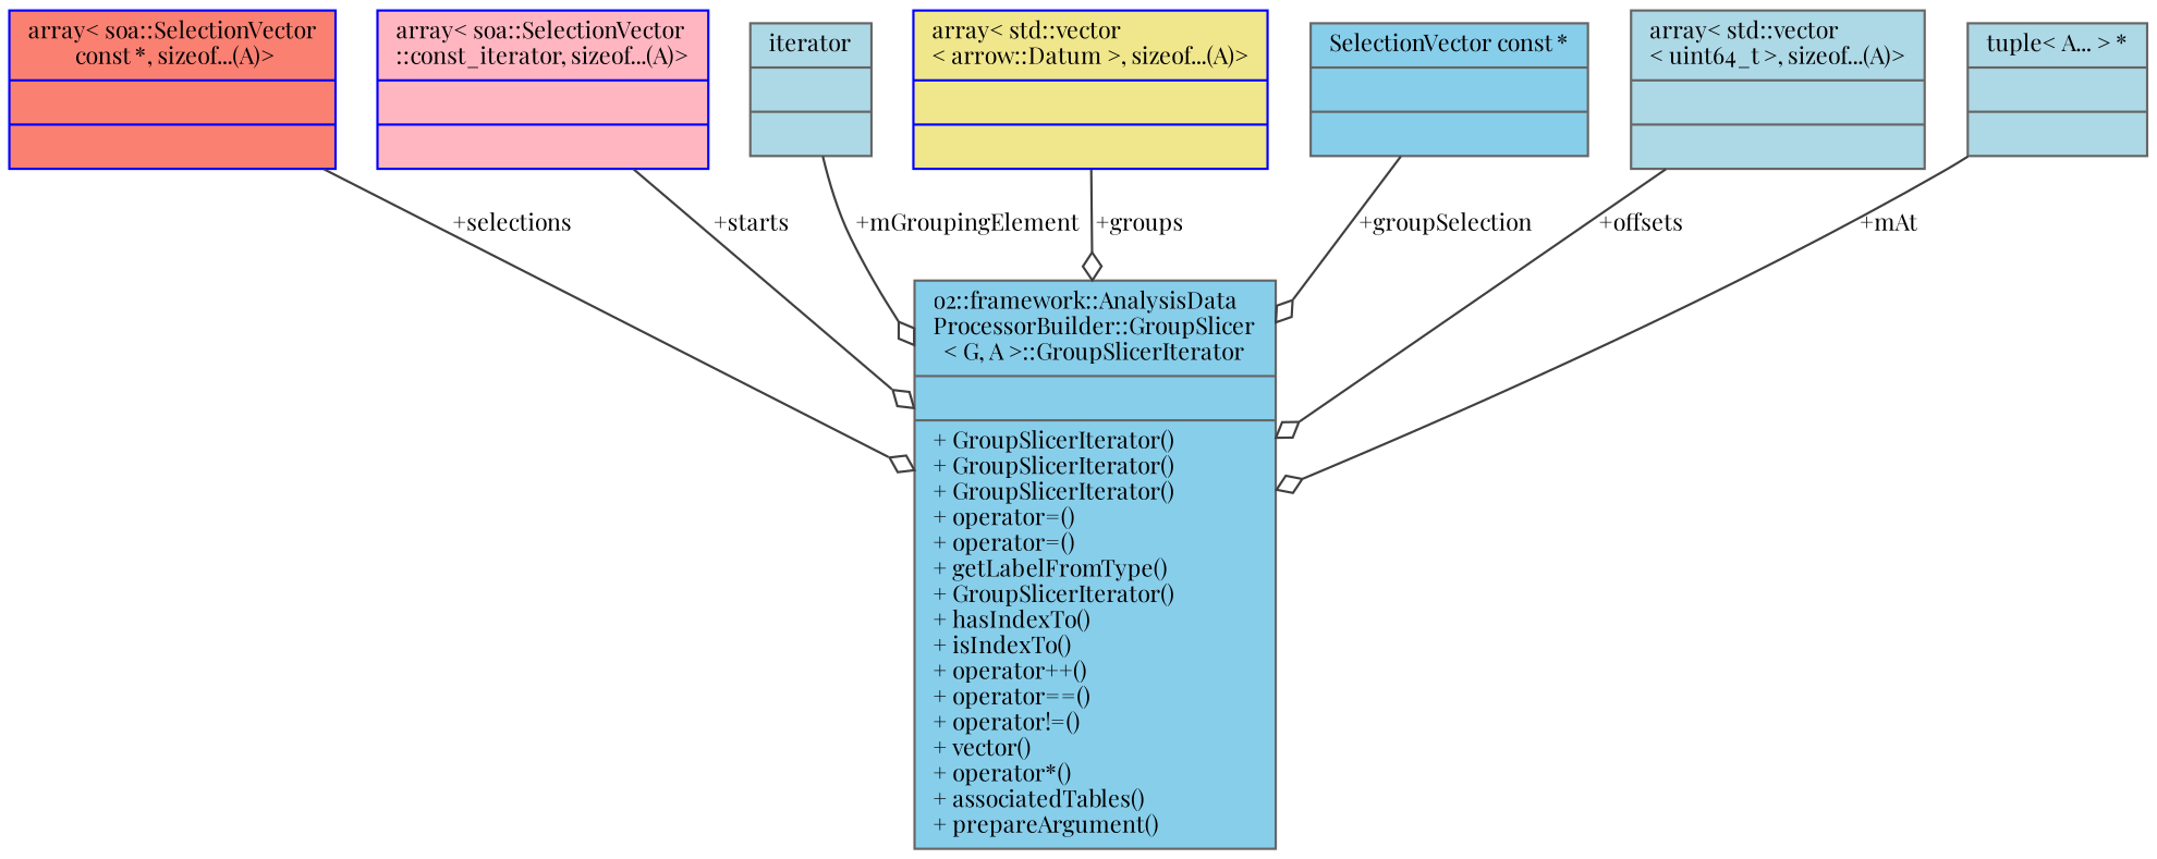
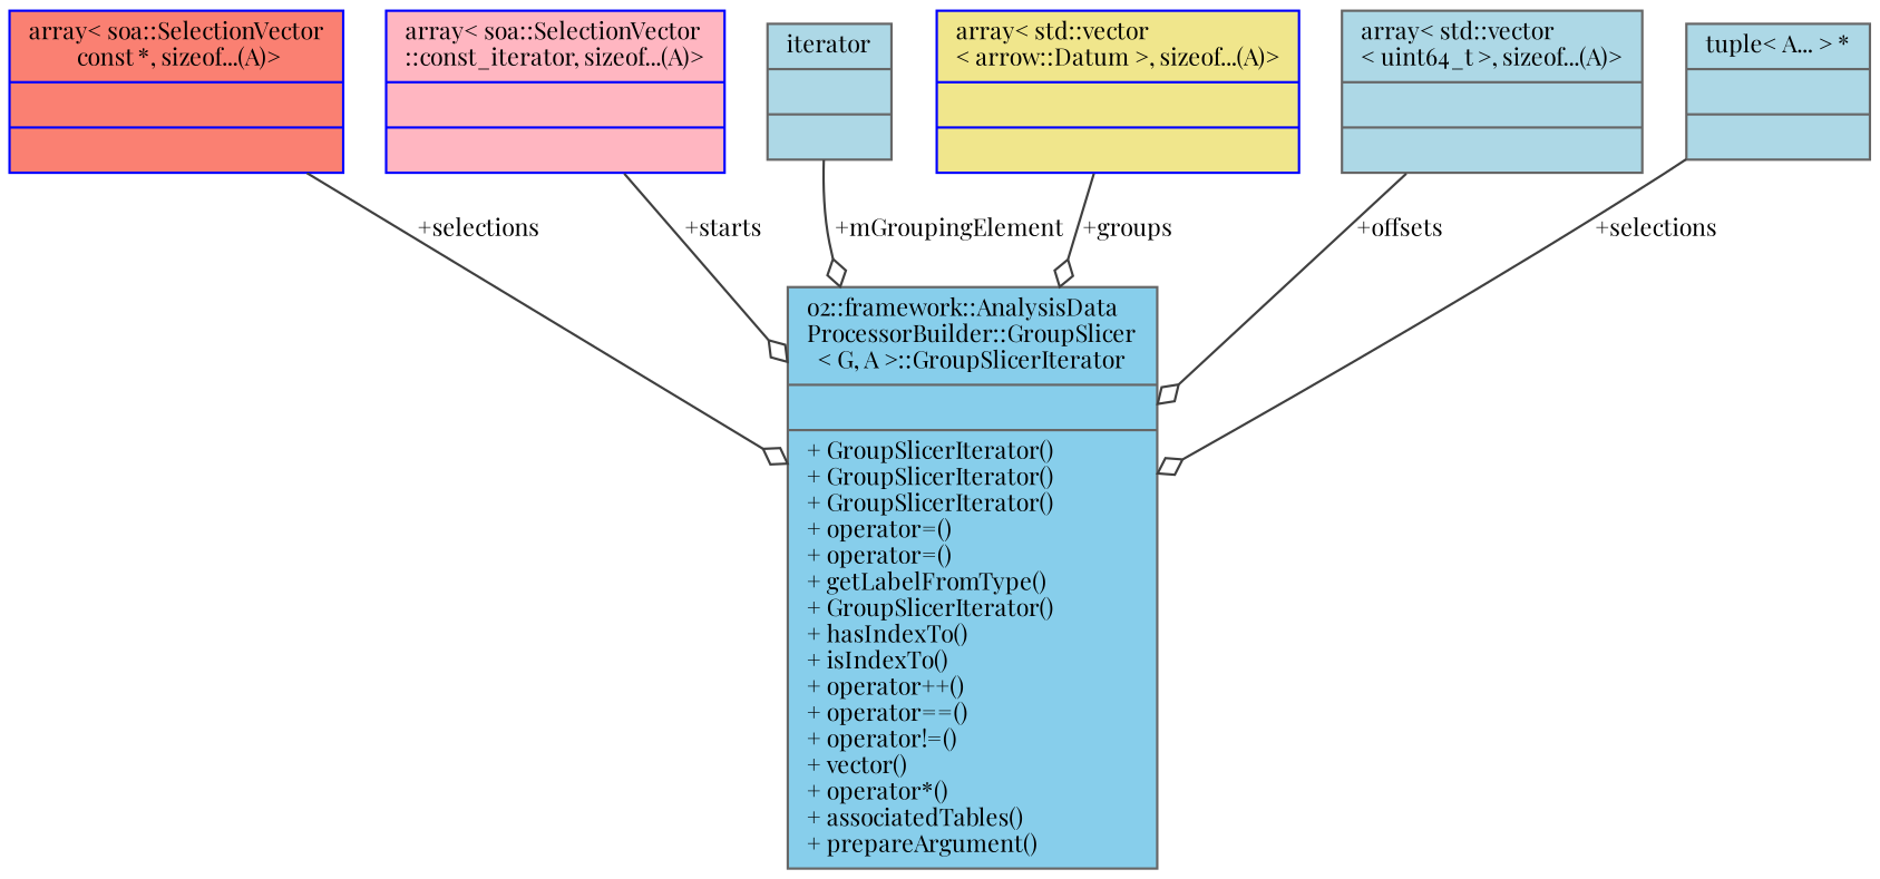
  digraph {
    fontname="Playfair Display"
    node [color=gray40 fillcolor=lightblue fontname="Playfair Display" fontsize=10 shape=record style=filled]
    edge [arrowhead=odiamond color=grey25 fontname="Playfair Display" fontsize=10 labelfontname=Helvetica labelfontsize=10 style=solid]
    n1 [fillcolor=skyblue fontcolor=black height=0.2 label="{o2::framework::AnalysisData\lProcessorBuilder::GroupSlicer\l\< G, A \>::GroupSlicerIterator\n||+ GroupSlicerIterator()\l+ GroupSlicerIterator()\l+ GroupSlicerIterator()\l+ operator=()\l+ operator=()\l+ getLabelFromType()\l+ GroupSlicerIterator()\l+ hasIndexTo()\l+ isIndexTo()\l+ operator++()\l+ operator==()\l+ operator!=()\l+ vector()\l+ operator*()\l+ associatedTables()\l+ prepareArgument()\l}" width=0.4]
    n2 [color=blue fillcolor=salmon height=0.2 label="{array\< soa::SelectionVector\l const *, sizeof...(A)\>\n||}" width=0.4]
    n3 [color=blue fillcolor=lightpink height=0.2 label="{array\< soa::SelectionVector\l::const_iterator, sizeof...(A)\>\n||}" width=0.4]
    n4 [height=0.2 label="{iterator\n||}" width=0.4]
    n5 [color=blue fillcolor=khaki height=0.2 label="{array\< std::vector\l\< arrow::Datum \>, sizeof...(A)\>\n||}" width=0.4]
-   n6 [fillcolor=skyblue height=0.2 label="{SelectionVector const *\n||}" width=0.4]
    n7 [height=0.2 label="{array\< std::vector\l\< uint64_t \>, sizeof...(A)\>\n||}" width=0.4]
    n8 [height=0.2 label="{tuple\< A... \> *\n||}" width=0.4]
    n2 -> n1 [label=" +selections"]
    n3 -> n1 [label=" +starts"]
    n4 -> n1 [label=" +mGroupingElement"]
    n5 -> n1 [label=" +groups"]
-   n6 -> n1 [label=" +groupSelection"]
    n7 -> n1 [label=" +offsets"]
-   n8 -> n1 [label=" +mAt"]
+   n8 -> n1 [label=" +selections"]
  }
